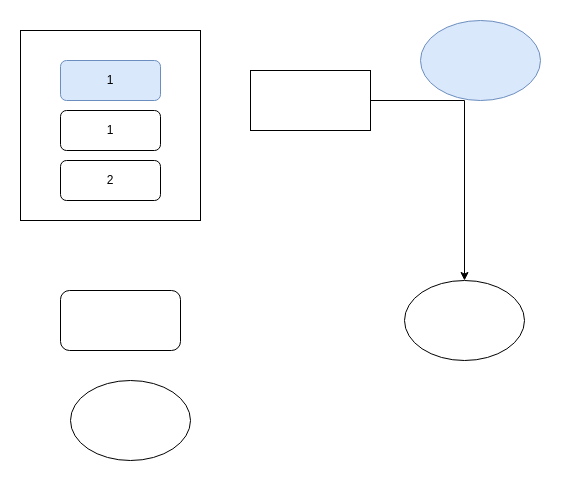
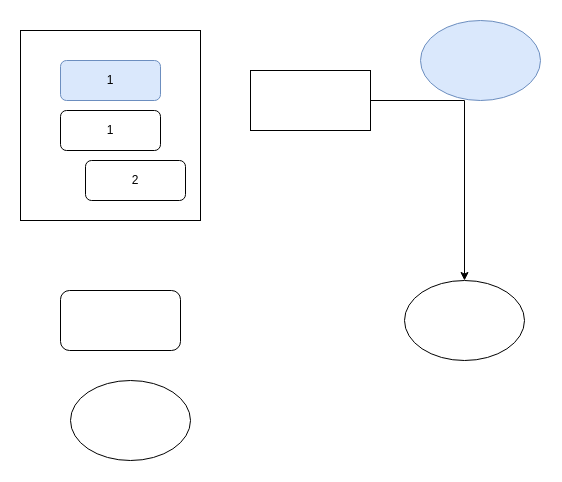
  <mxCell id="0" />
  <mxCell id="1" parent="0" />
  <mxCell id="2" value="" style="rounded=0;whiteSpace=wrap;html=1;" vertex="1" parent="1"><mxGeometry x="20" y="30" width="180" height="190" as="geometry" /></mxCell>
  <mxCell id="3" value="1" style="rounded=1;whiteSpace=wrap;html=1;fillColor=#dae8fc;strokeColor=#6c8ebf;" vertex="1" parent="1"><mxGeometry x="60" y="60" width="100" height="40" as="geometry" /></mxCell>
  <mxCell id="4" value="1" style="rounded=1;whiteSpace=wrap;html=1;" vertex="1" parent="1"><mxGeometry x="60" y="110" width="100" height="40" as="geometry" /></mxCell>
- <mxCell id="5" value="2" style="rounded=1;whiteSpace=wrap;html=1;" vertex="1" parent="1"><mxGeometry x="60" y="160" width="100" height="40" as="geometry" /></mxCell>
+ <mxCell id="5" value="2" style="rounded=1;whiteSpace=wrap;html=1;" vertex="1" parent="1"><mxGeometry x="85" y="160" width="100" height="40" as="geometry" /></mxCell>
  <mxCell id="6" style="edgeStyle=orthogonalEdgeStyle;rounded=0;orthogonalLoop=1;jettySize=auto;html=1;exitX=1;exitY=0.5;exitDx=0;exitDy=0;" edge="1" parent="1" source="7" target="11"><mxGeometry relative="1" as="geometry" /></mxCell>
  <mxCell id="7" value="" style="rounded=0;whiteSpace=wrap;html=1;" vertex="1" parent="1"><mxGeometry x="250" y="70" width="120" height="60" as="geometry" /></mxCell>
  <mxCell id="8" value="" style="rounded=1;whiteSpace=wrap;html=1;" vertex="1" parent="1"><mxGeometry x="60" y="290" width="120" height="60" as="geometry" /></mxCell>
  <mxCell id="9" value="" style="ellipse;whiteSpace=wrap;html=1;fillColor=#dae8fc;strokeColor=#6c8ebf;" vertex="1" parent="1"><mxGeometry x="420" y="20" width="120" height="80" as="geometry" /></mxCell>
  <mxCell id="10" value="" style="ellipse;whiteSpace=wrap;html=1;" vertex="1" parent="1"><mxGeometry x="70" y="380" width="120" height="80" as="geometry" /></mxCell>
  <mxCell id="11" value="" style="ellipse;whiteSpace=wrap;html=1;" vertex="1" parent="1"><mxGeometry x="404" y="280" width="120" height="80" as="geometry" /></mxCell>
